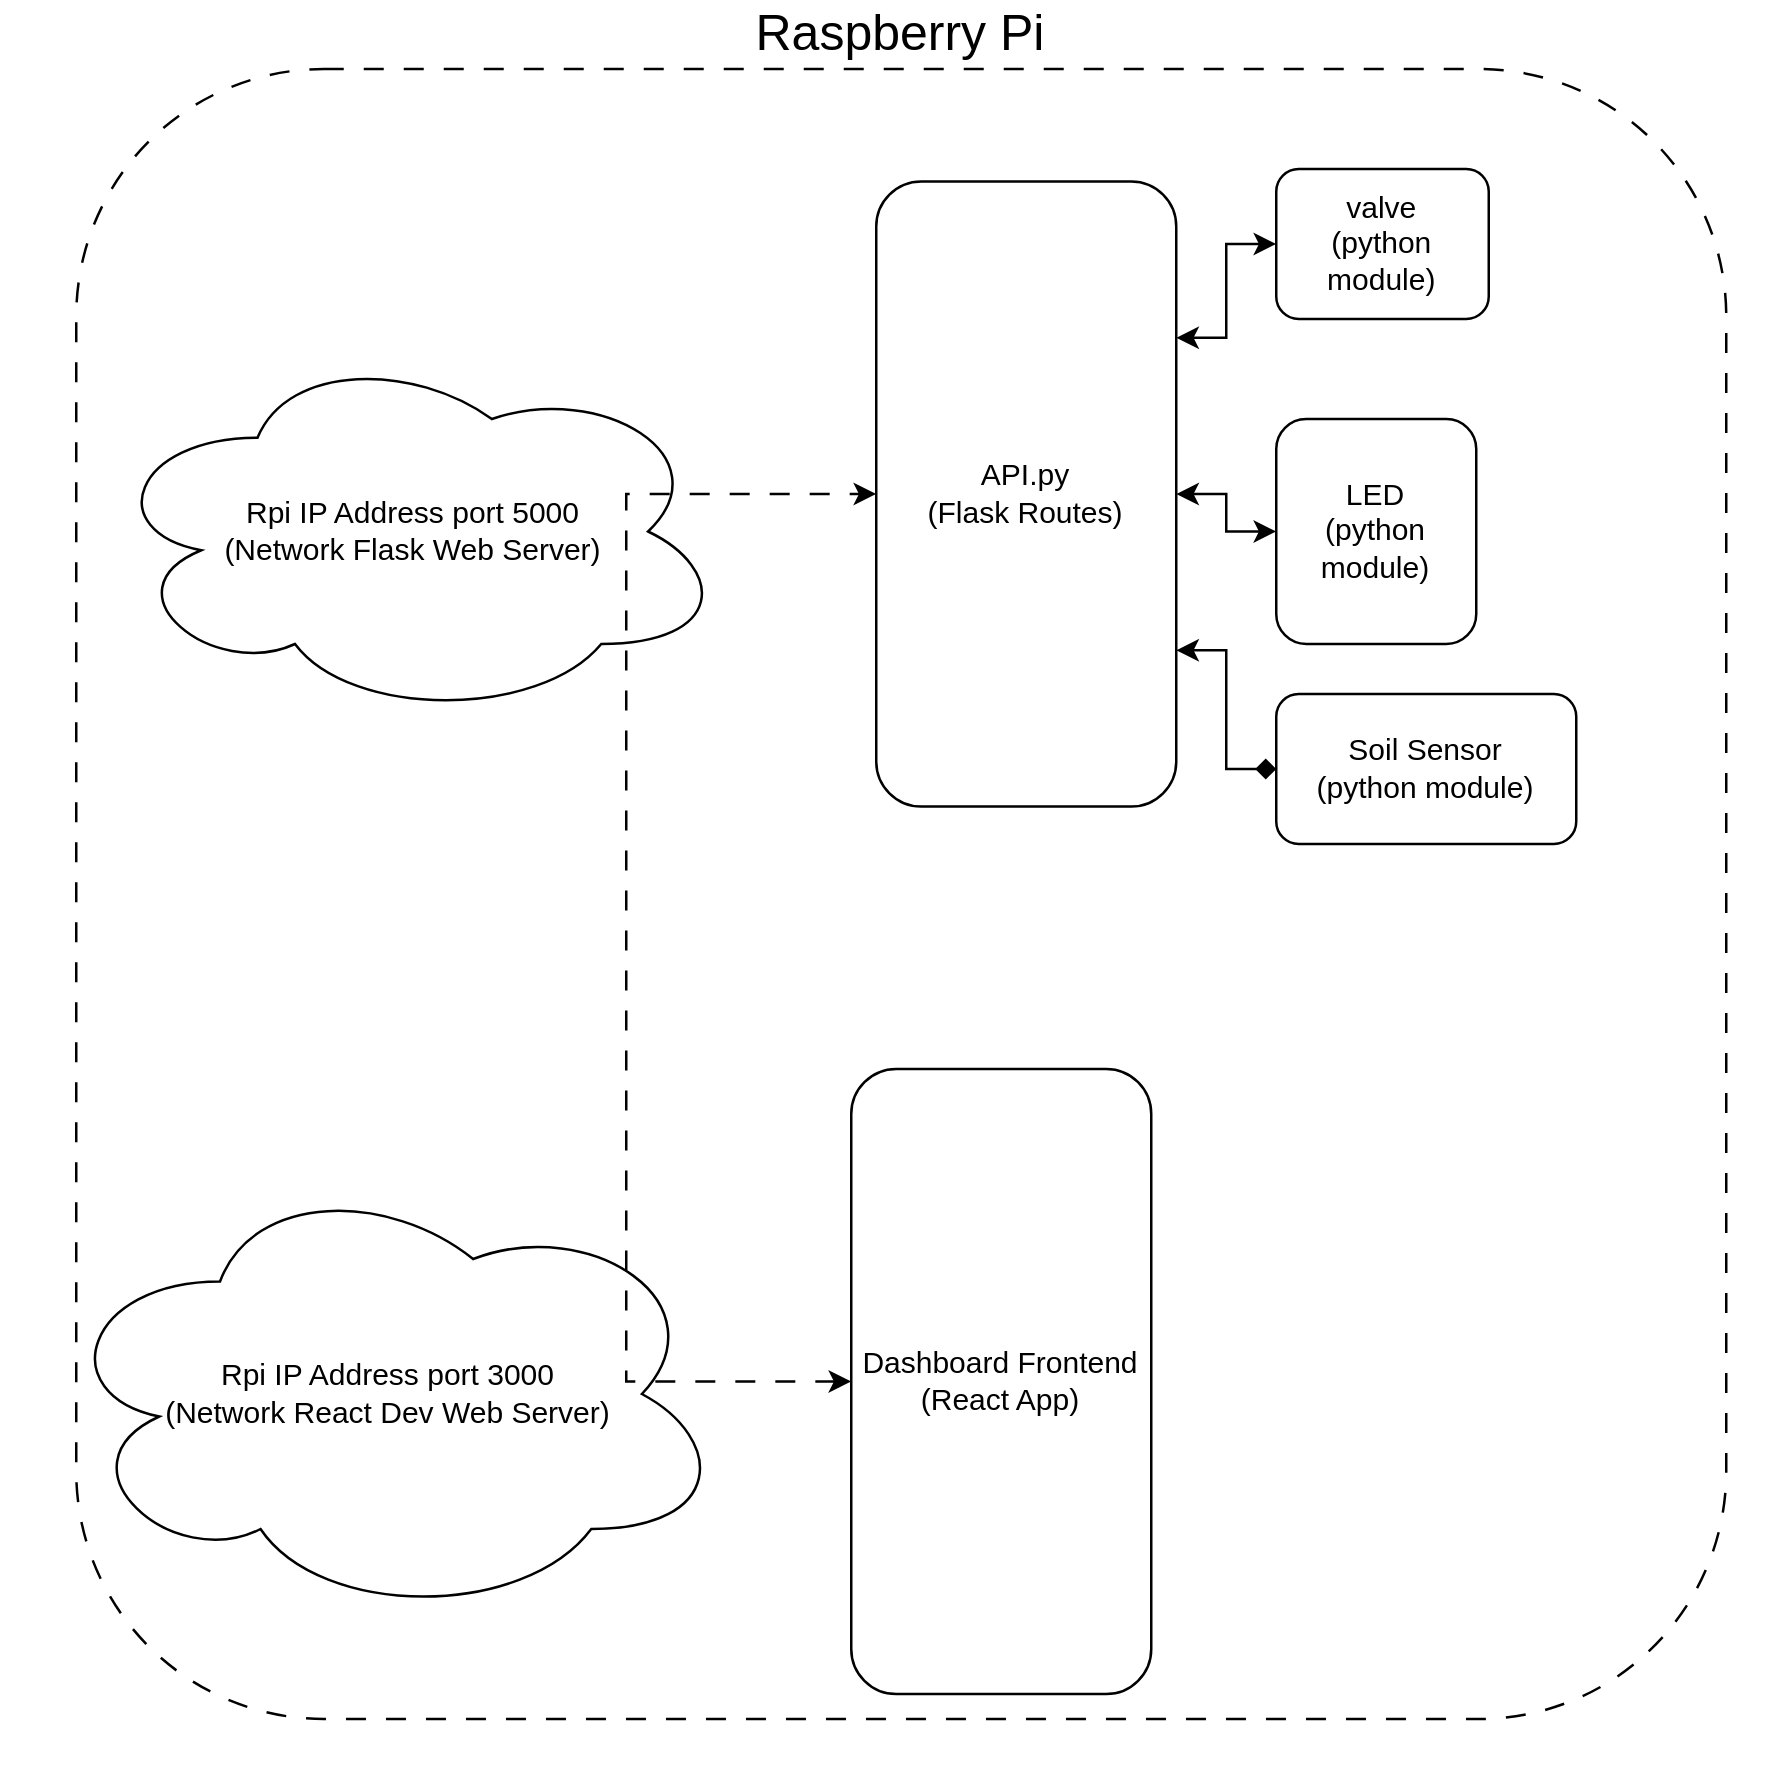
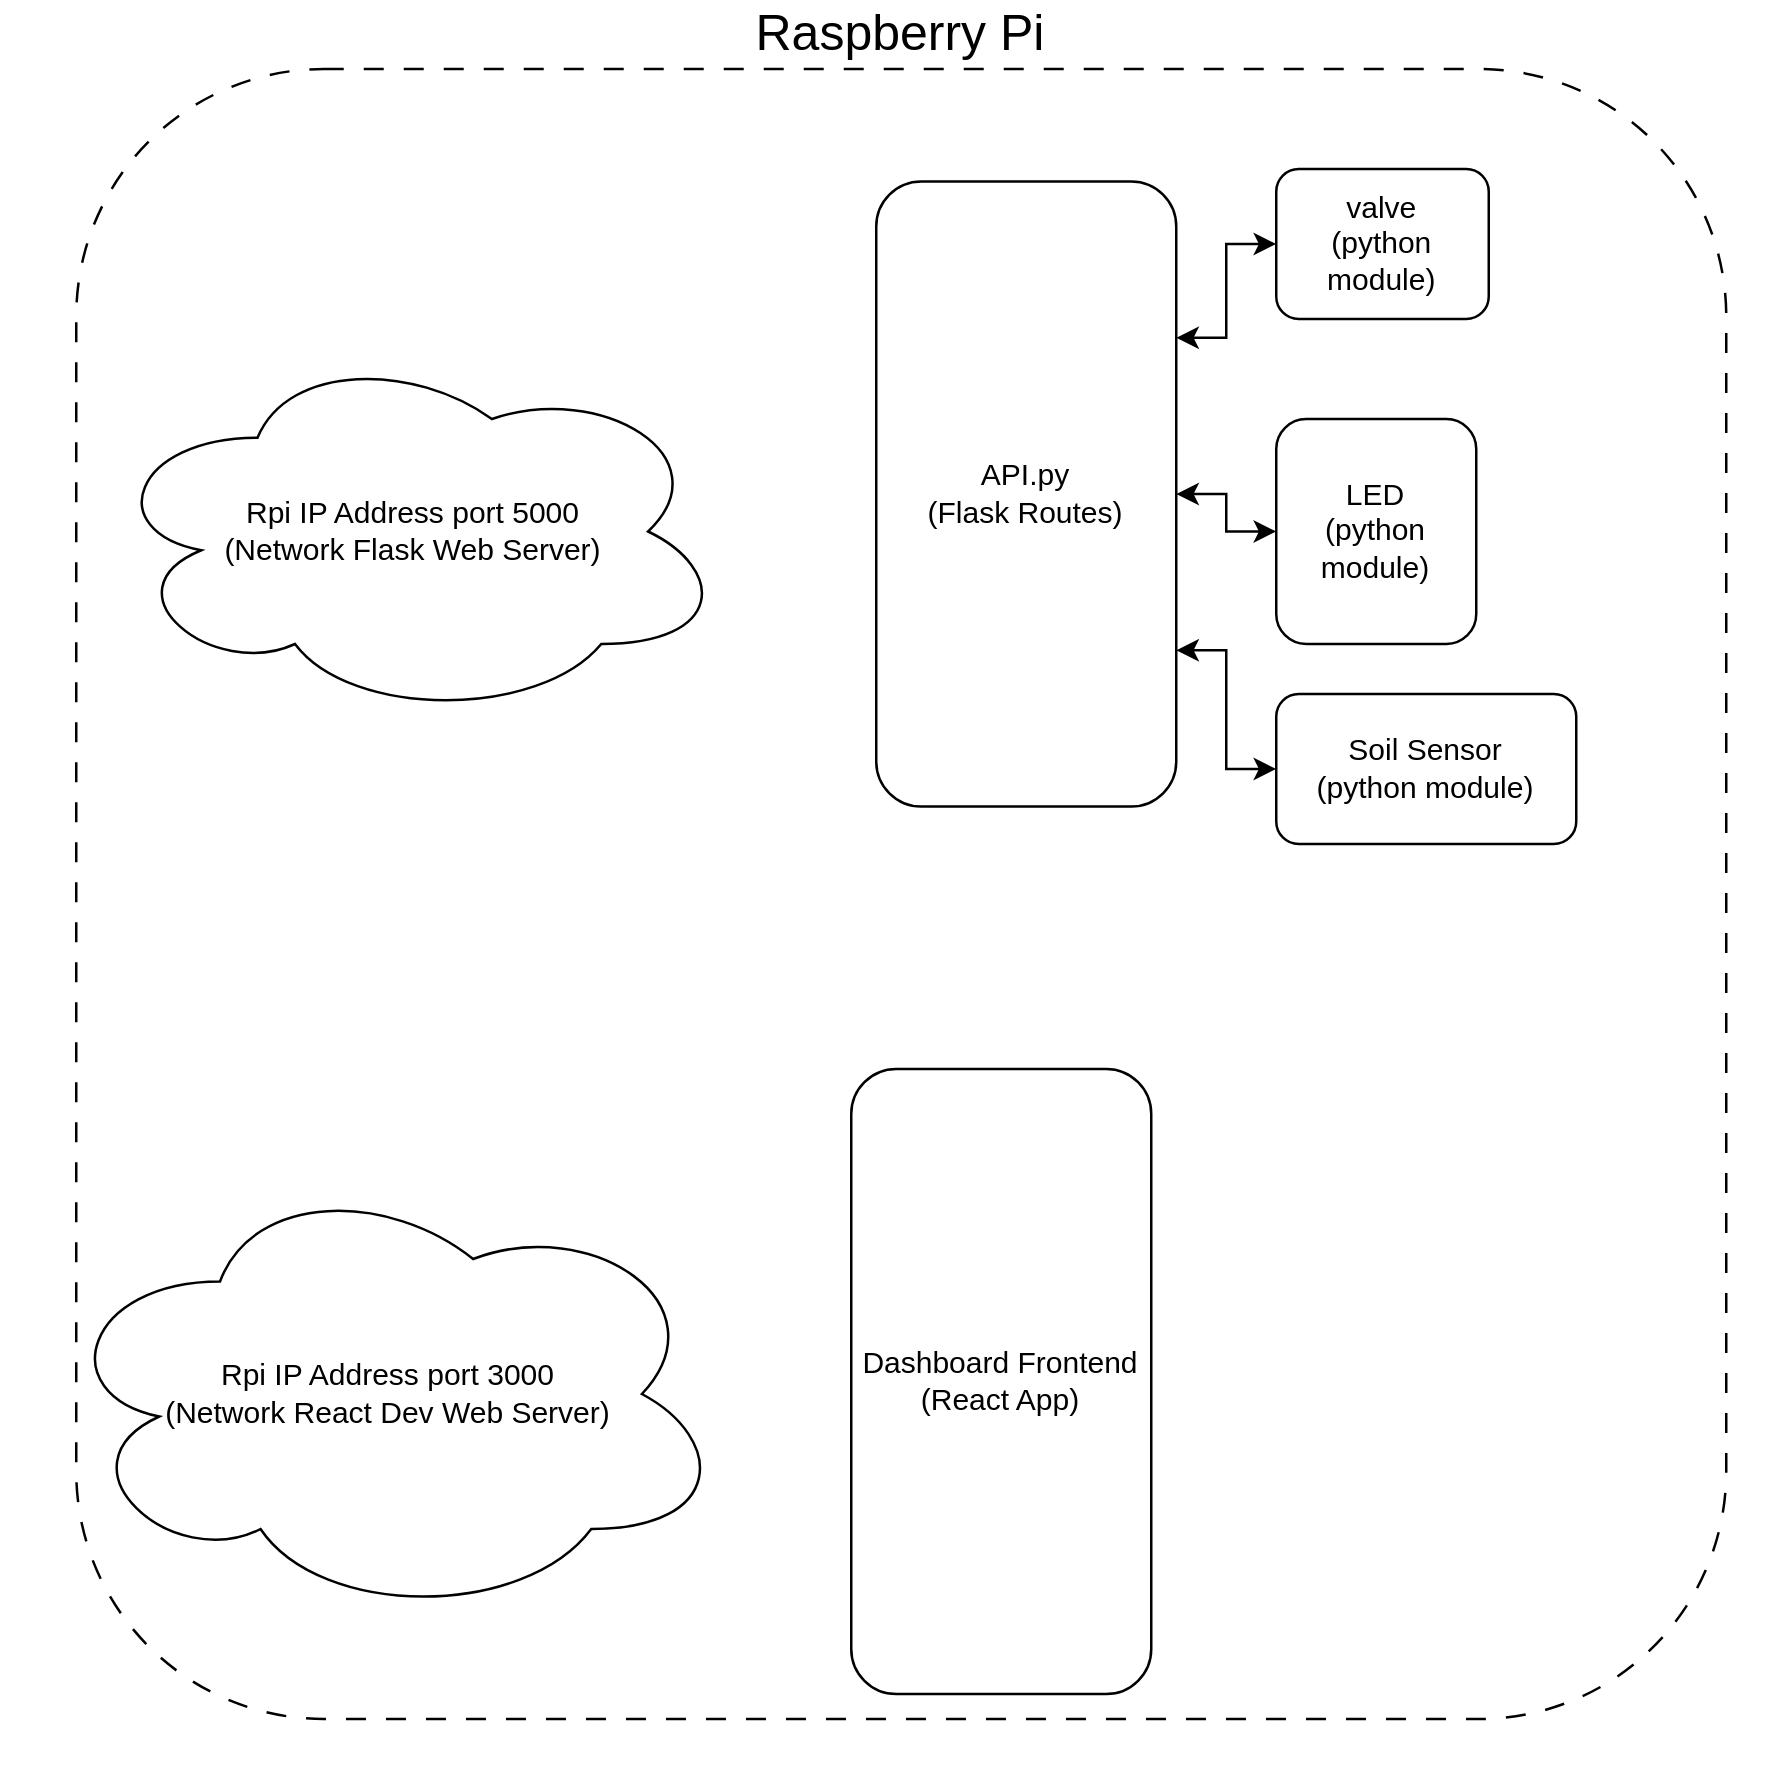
  <mxCell id="0" />
  <mxCell id="1" parent="0" />
  <mxCell id="2" value="Raspberry Pi" style="rounded=1;whiteSpace=wrap;html=1;dashed=1;dashPattern=8 8;labelPosition=center;verticalLabelPosition=top;align=center;verticalAlign=bottom;fontSize=20;" vertex="1" parent="1"><mxGeometry x="30" y="20" width="660" height="660" as="geometry" /></mxCell>
  <mxCell id="3" value="Rpi IP Address port 3000&lt;div&gt;(Network React Dev Web Server)&lt;/div&gt;" style="ellipse;shape=cloud;whiteSpace=wrap;html=1;" vertex="1" parent="1"><mxGeometry x="20" y="460" width="270" height="180" as="geometry" /></mxCell>
  <mxCell id="4" value="valve&lt;div&gt;(python module)&lt;/div&gt;" style="rounded=1;whiteSpace=wrap;html=1;" vertex="1" parent="1"><mxGeometry x="510" y="60" width="85" height="60" as="geometry" /></mxCell>
  <mxCell id="5" value="LED&lt;br&gt;&lt;div&gt;(python module)&lt;/div&gt;" style="rounded=1;whiteSpace=wrap;html=1;" vertex="1" parent="1"><mxGeometry x="510" y="160" width="80" height="90" as="geometry" /></mxCell>
  <mxCell id="6" value="Soil Sensor&lt;br&gt;&lt;div&gt;(python module)&lt;/div&gt;" style="rounded=1;whiteSpace=wrap;html=1;" vertex="1" parent="1"><mxGeometry x="510" y="270" width="120" height="60" as="geometry" /></mxCell>
  <mxCell id="7" style="edgeStyle=orthogonalEdgeStyle;rounded=0;orthogonalLoop=1;jettySize=auto;html=1;exitX=1;exitY=0.25;exitDx=0;exitDy=0;entryX=0;entryY=0.5;entryDx=0;entryDy=0;startArrow=classic;startFill=1;" edge="1" parent="1" source="10" target="4"><mxGeometry relative="1" as="geometry" /></mxCell>
  <mxCell id="8" style="edgeStyle=orthogonalEdgeStyle;rounded=0;orthogonalLoop=1;jettySize=auto;html=1;exitX=1;exitY=0.5;exitDx=0;exitDy=0;entryX=0;entryY=0.5;entryDx=0;entryDy=0;startArrow=classic;startFill=1;" edge="1" parent="1" source="10" target="5"><mxGeometry relative="1" as="geometry" /></mxCell>
- <mxCell id="9" style="edgeStyle=orthogonalEdgeStyle;rounded=0;orthogonalLoop=1;jettySize=auto;html=1;exitX=1;exitY=0.75;exitDx=0;exitDy=0;entryX=0;entryY=0.5;entryDx=0;entryDy=0;startArrow=classic;startFill=1;endArrow=diamond;" edge="1" parent="1" source="10" target="6"><mxGeometry relative="1" as="geometry" /></mxCell>
+ <mxCell id="9" style="edgeStyle=orthogonalEdgeStyle;rounded=0;orthogonalLoop=1;jettySize=auto;html=1;exitX=1;exitY=0.75;exitDx=0;exitDy=0;entryX=0;entryY=0.5;entryDx=0;entryDy=0;startArrow=classic;startFill=1;" edge="1" parent="1" source="10" target="6"><mxGeometry relative="1" as="geometry" /></mxCell>
  <mxCell id="10" value="API.py&lt;div&gt;(Flask Routes)&lt;/div&gt;" style="rounded=1;whiteSpace=wrap;html=1;" vertex="1" parent="1"><mxGeometry x="350" y="65" width="120" height="250" as="geometry" /></mxCell>
  <mxCell id="11" value="Rpi IP Address port 5000&lt;div&gt;(Network Flask Web Server)&lt;/div&gt;" style="ellipse;shape=cloud;whiteSpace=wrap;html=1;" vertex="1" parent="1"><mxGeometry x="40" y="130" width="250" height="150" as="geometry" /></mxCell>
- <mxCell id="12" style="edgeStyle=orthogonalEdgeStyle;rounded=0;orthogonalLoop=1;jettySize=auto;html=1;exitX=0;exitY=0.5;exitDx=0;exitDy=0;entryX=0;entryY=0.5;entryDx=0;entryDy=0;dashed=1;dashPattern=8 8;startArrow=classic;startFill=1;" edge="1" parent="1" source="13" target="10"><mxGeometry relative="1" as="geometry"><Array as="points"><mxPoint x="250" y="545" /><mxPoint x="250" y="190" /></Array></mxGeometry></mxCell>
  <mxCell id="13" value="Dashboard Frontend&lt;div&gt;(React App)&lt;/div&gt;" style="rounded=1;whiteSpace=wrap;html=1;" vertex="1" parent="1"><mxGeometry x="340" y="420" width="120" height="250" as="geometry" /></mxCell>
